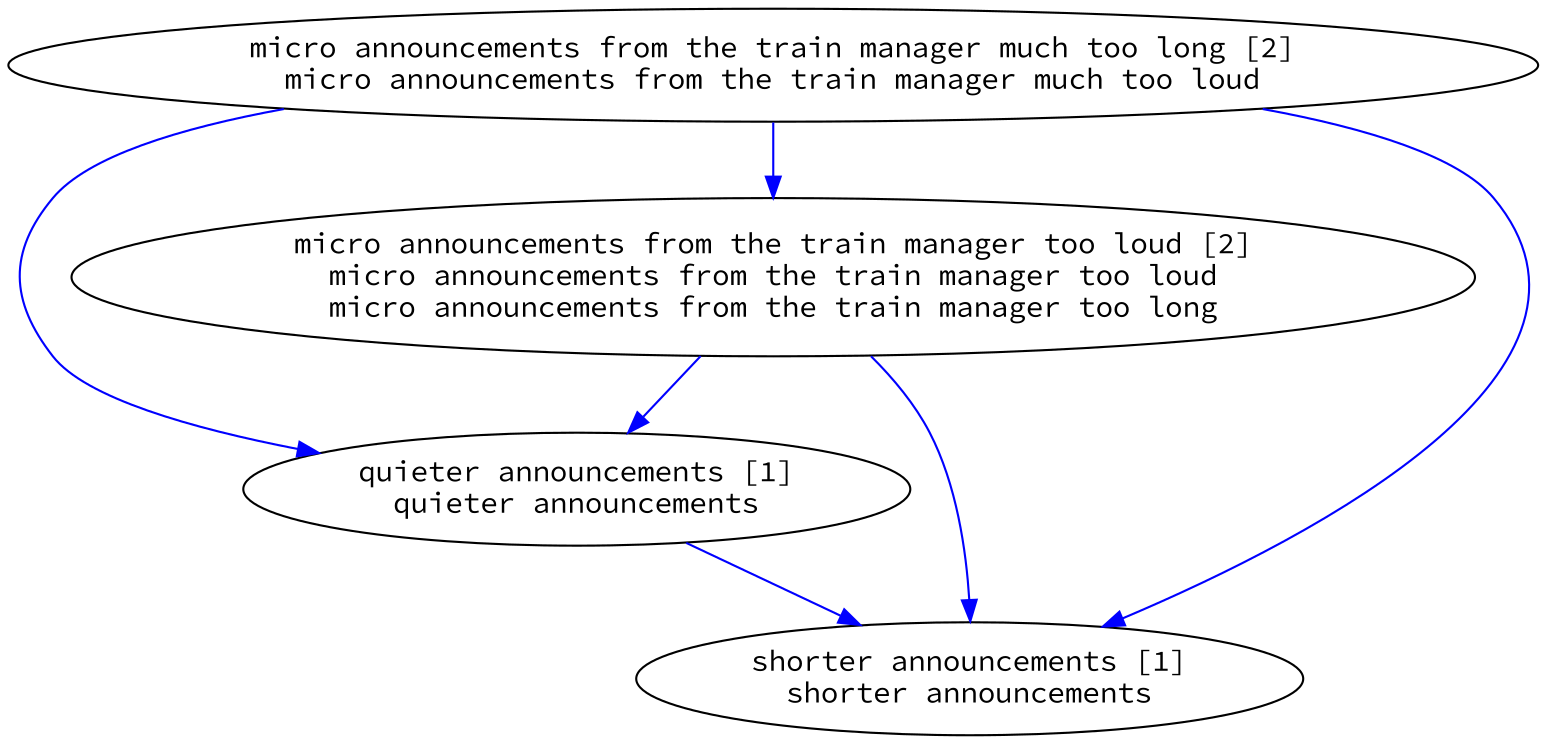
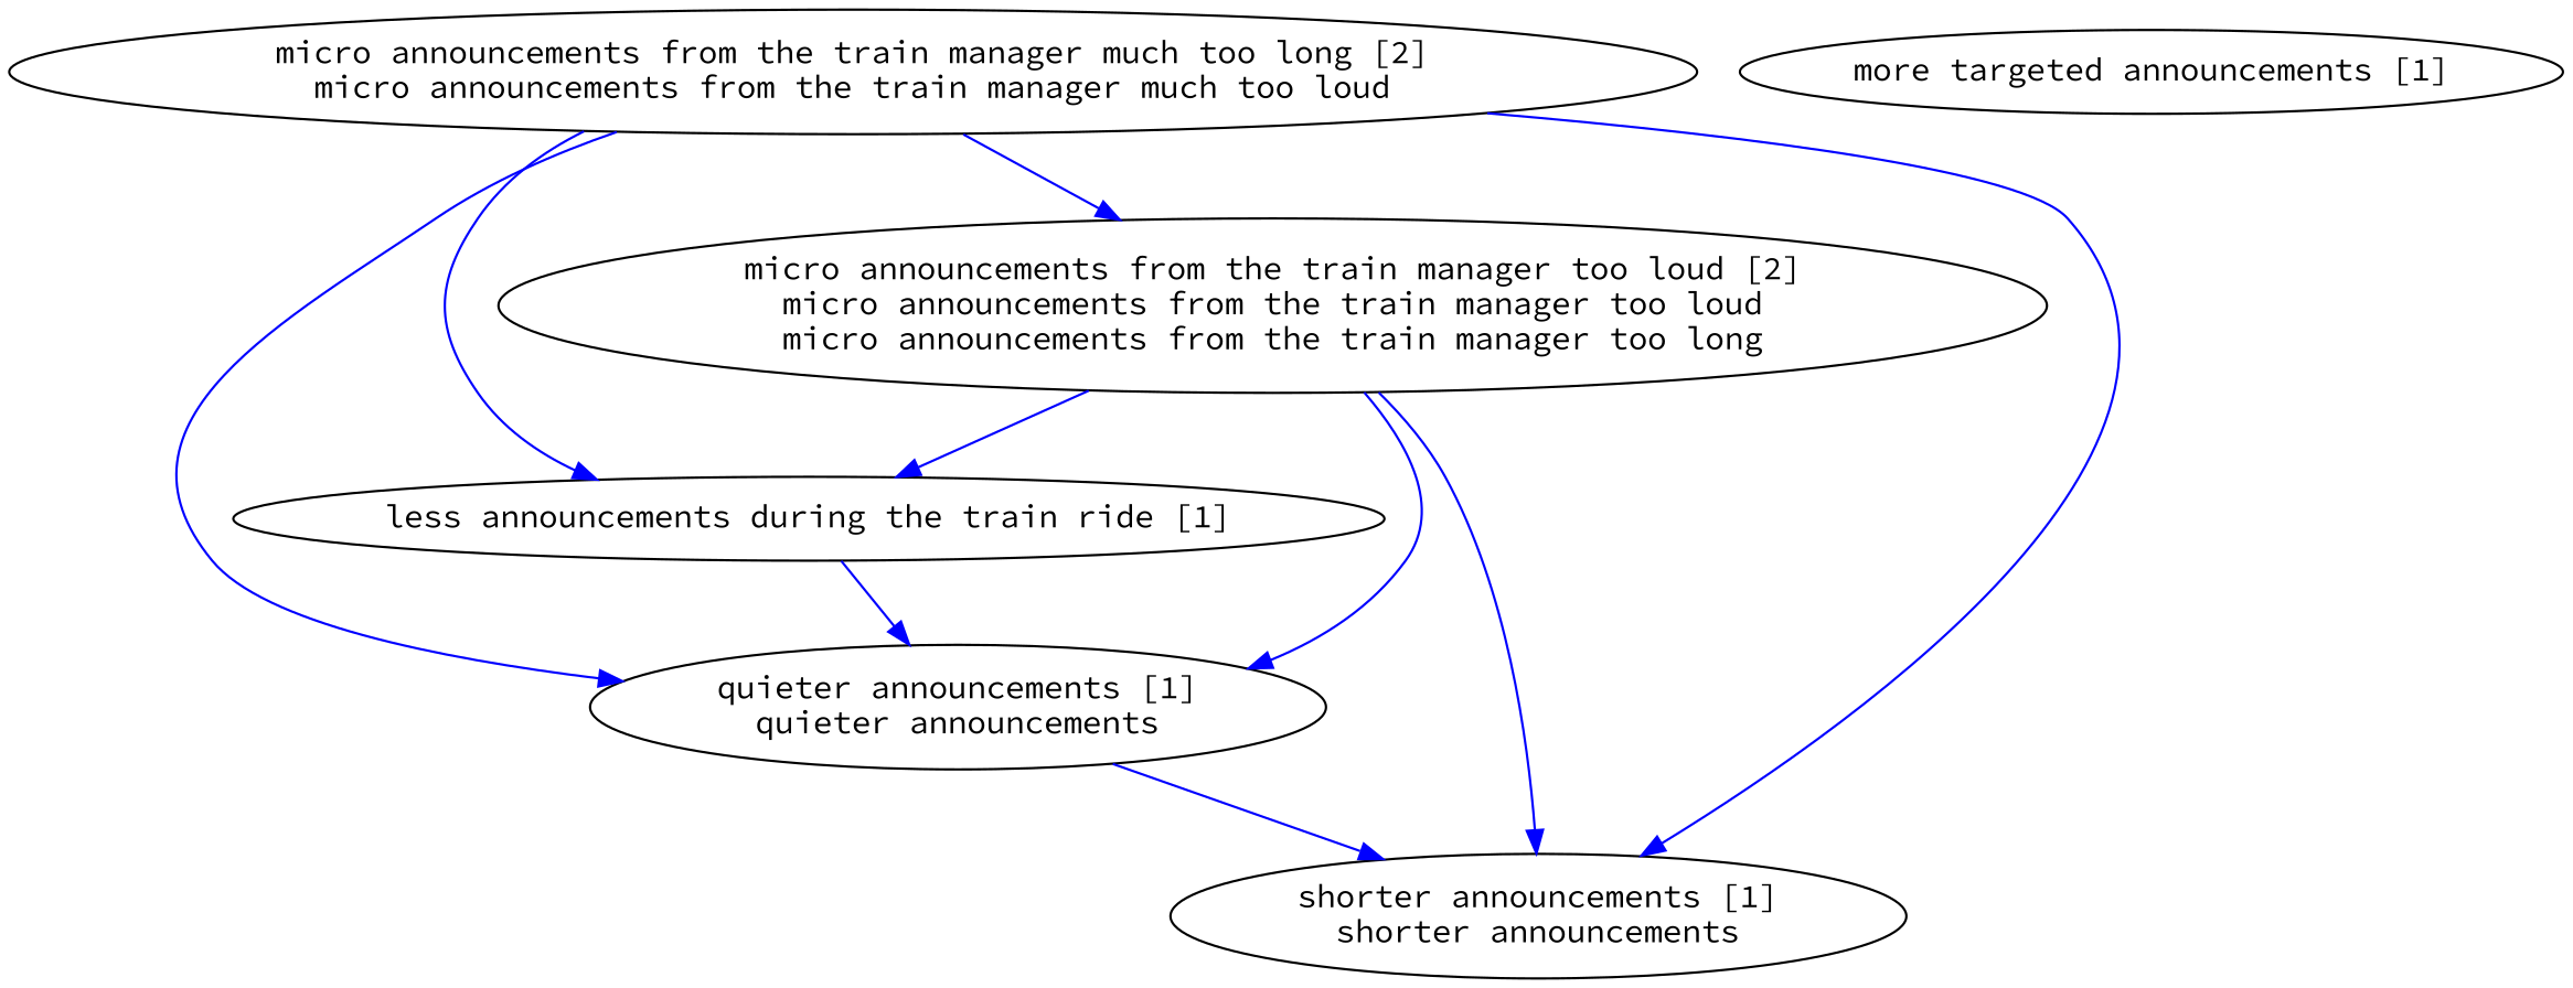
  digraph {
    fontname="Source Code Pro"
    node [fontname="Source Code Pro"]
    edge [color=blue fontname="Source Code Pro"]
    "micro announcements from the train manager too loud [2]\nmicro announcements from the train manager too loud\nmicro announcements from the train manager too long"
+   "less announcements during the train ride [1]"
    "quieter announcements [1]\nquieter announcements"
    "shorter announcements [1]\nshorter announcements"
    "micro announcements from the train manager much too long [2]\nmicro announcements from the train manager much too loud"
+   "more targeted announcements [1]"
+   "micro announcements from the train manager too loud [2]\nmicro announcements from the train manager too loud\nmicro announcements from the train manager too long" -> "less announcements during the train ride [1]"
    "micro announcements from the train manager too loud [2]\nmicro announcements from the train manager too loud\nmicro announcements from the train manager too long" -> "quieter announcements [1]\nquieter announcements"
    "micro announcements from the train manager too loud [2]\nmicro announcements from the train manager too loud\nmicro announcements from the train manager too long" -> "shorter announcements [1]\nshorter announcements"
+   "less announcements during the train ride [1]" -> "quieter announcements [1]\nquieter announcements"
    "quieter announcements [1]\nquieter announcements" -> "shorter announcements [1]\nshorter announcements"
    "micro announcements from the train manager much too long [2]\nmicro announcements from the train manager much too loud" -> "micro announcements from the train manager too loud [2]\nmicro announcements from the train manager too loud\nmicro announcements from the train manager too long"
+   "micro announcements from the train manager much too long [2]\nmicro announcements from the train manager much too loud" -> "less announcements during the train ride [1]"
    "micro announcements from the train manager much too long [2]\nmicro announcements from the train manager much too loud" -> "quieter announcements [1]\nquieter announcements"
    "micro announcements from the train manager much too long [2]\nmicro announcements from the train manager much too loud" -> "shorter announcements [1]\nshorter announcements"
  }
